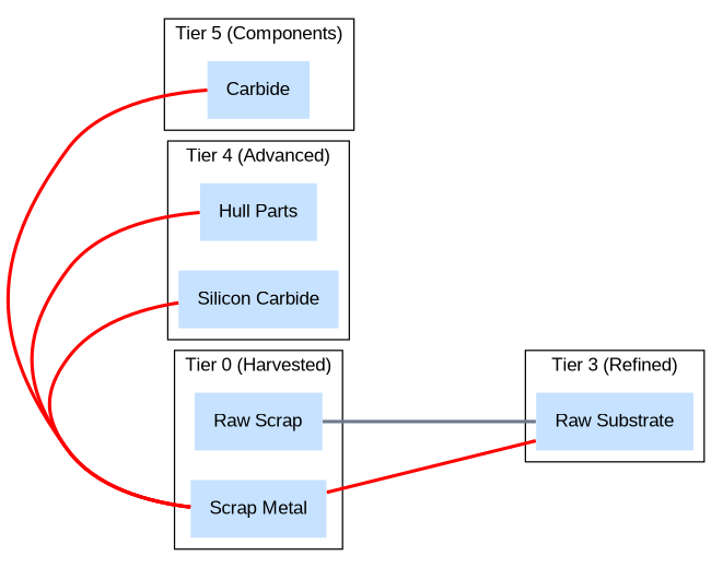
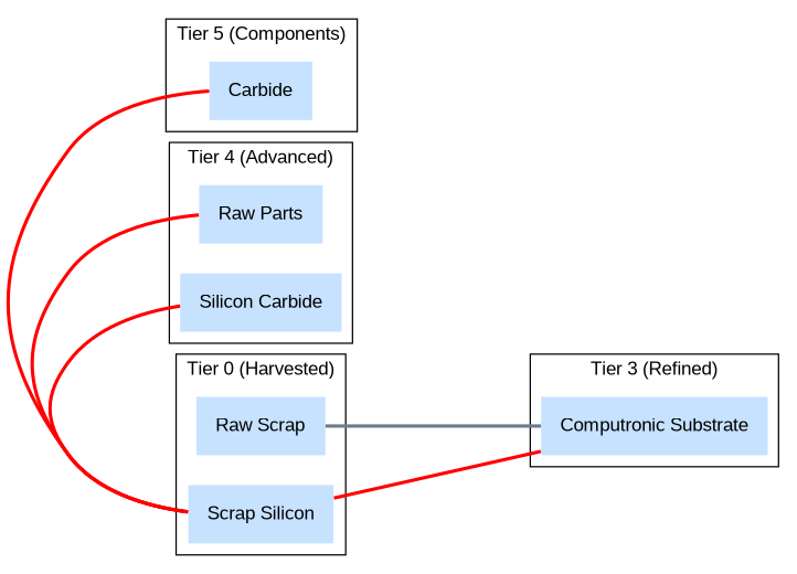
  graph {
    compound=true
    fontname="Liberation Sans"
    nodesep=0.3
    rankdir=LR
    ranksep=2
    node [color=slategray1 colour=lightsteelblue2 fontname="Liberation Sans" margin=0.2 penwidth=0 shape=box style=filled]
    edge [color=red constraint=false fontname="Liberation Sans" penwidth=2.5]
    "Raw Scrap"
-   "Scrap Metal"
-   "Computronic Substrate" [label="Raw Substrate"]
-   "Hull Parts"
+   "Scrap Metal" [label="Scrap Silicon"]
+   "Computronic Substrate"
+   "Hull Parts" [label="Raw Parts"]
    "Silicon Carbide"
    n6 [label=Carbide]
    subgraph sub_1 {
      cluster=true
      label="Tier 2 (Food and Drugs)"
    }
    subgraph sub_2 {
      cluster=true
      label="Tier 0 (Harvested)"
      "Raw Scrap"
      "Scrap Metal"
    }
    subgraph sub_3 {
      cluster=true
      label="Tier 1 (Basic Food)"
    }
    subgraph sub_4 {
      cluster=true
      label="Tier 3 (Refined)"
      "Computronic Substrate"
    }
    subgraph sub_5 {
      cluster=true
      label="Tier 4 (Advanced)"
      "Hull Parts"
      "Silicon Carbide"
    }
    subgraph sub_6 {
      cluster=true
      label="Tier 5 (Components)"
      n6
    }
    subgraph sub_7 {
      cluster=true
      label="Tier 6 (Equipment)"
    }
    "Raw Scrap" -- "Computronic Substrate" [color=slategray4 constraint=true]
    "Scrap Metal" -- "Computronic Substrate"
    "Scrap Metal" -- "Hull Parts"
    "Scrap Metal" -- "Silicon Carbide"
    "Scrap Metal" -- n6
  }
